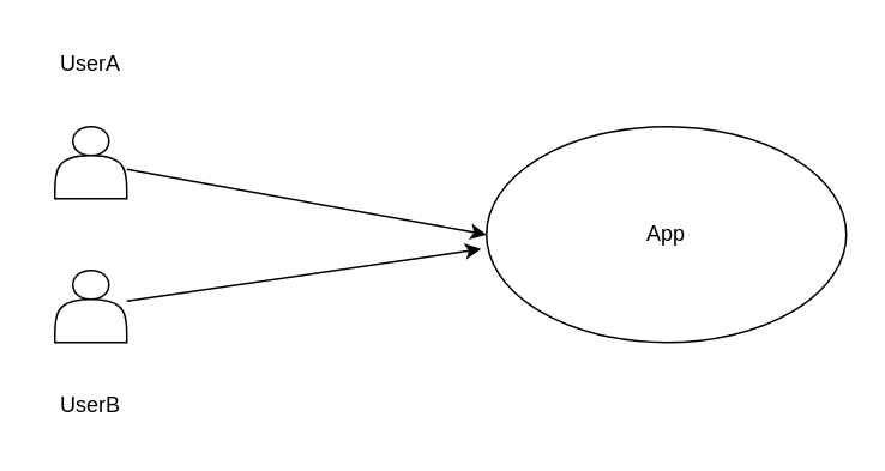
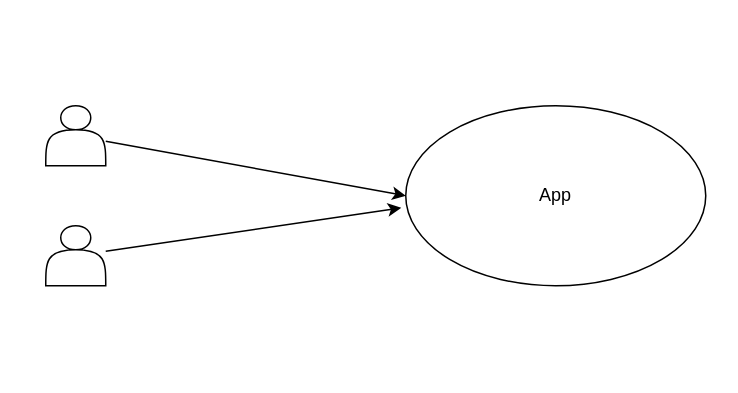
  <mxCell id="0" />
  <mxCell id="1" parent="0" />
  <mxCell id="2" style="edgeStyle=none;html=1;entryX=0;entryY=0.5;entryDx=0;entryDy=0;" edge="1" parent="1" source="3" target="6"><mxGeometry relative="1" as="geometry" /></mxCell>
  <mxCell id="3" value="" style="shape=actor;whiteSpace=wrap;html=1;" vertex="1" parent="1"><mxGeometry x="30" y="70" width="40" height="40" as="geometry" /></mxCell>
  <mxCell id="4" style="edgeStyle=none;html=1;entryX=-0.015;entryY=0.567;entryDx=0;entryDy=0;entryPerimeter=0;" edge="1" parent="1" source="5" target="6"><mxGeometry relative="1" as="geometry" /></mxCell>
  <mxCell id="5" value="" style="shape=actor;whiteSpace=wrap;html=1;" vertex="1" parent="1"><mxGeometry x="30" y="150" width="40" height="40" as="geometry" /></mxCell>
  <mxCell id="6" value="App" style="ellipse;whiteSpace=wrap;html=1;" vertex="1" parent="1"><mxGeometry x="270" y="70" width="200" height="120" as="geometry" /></mxCell>
- <mxCell id="7" value="UserA" style="text;html=1;strokeColor=none;fillColor=none;align=center;verticalAlign=middle;whiteSpace=wrap;rounded=0;" vertex="1" parent="1"><mxGeometry x="20" y="20" width="60" height="30" as="geometry" /></mxCell>
- <mxCell id="8" value="UserB" style="text;html=1;strokeColor=none;fillColor=none;align=center;verticalAlign=middle;whiteSpace=wrap;rounded=0;" vertex="1" parent="1"><mxGeometry x="20" y="210" width="60" height="30" as="geometry" /></mxCell>
